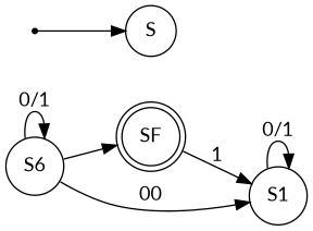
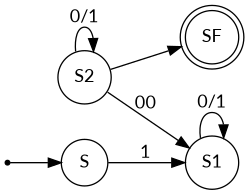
  digraph {
    fontname=Lato
    rankdir=LR
    node [fontname=Lato shape=circle]
    edge [fontname=Lato]
    n1 [label=SF shape=doublecircle]
    qi [shape=point]
    n3 [label=S]
    S1
-   S2 [label=S6]
+   S2
    qi -> n3
-   n1 -> S1 [label=1]
+   n3 -> S1 [label=1]
    S1 -> S1 [label="0/1"]
    S2 -> n1
    S2 -> S1 [label=00]
    S2 -> S2 [label="0/1"]
  }
